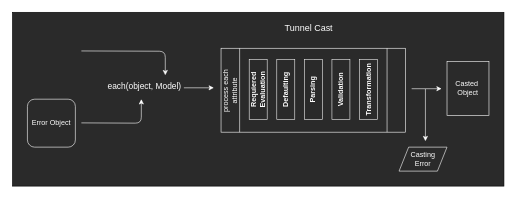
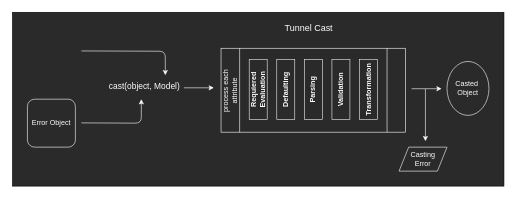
  <mxCell id="0" />
  <mxCell id="1" parent="0" />
  <mxCell id="2" value="" style="rounded=0;whiteSpace=wrap;html=1;fillColor=#2A2A2A;" parent="1" vertex="1"><mxGeometry y="20" width="820" height="290" as="geometry" x="20" /></mxCell>
  <mxCell id="3" value="&lt;span style=&quot;font-style: normal&quot;&gt;&lt;font color=&quot;#ffffff&quot;&gt;Tunnel Cast&lt;/font&gt;&lt;/span&gt;" style="text;html=1;align=center;verticalAlign=middle;resizable=0;points=[];autosize=1;strokeWidth=1;fontSize=15;fontStyle=2" parent="1" vertex="1"><mxGeometry x="464" y="35" width="100" height="20" as="geometry" /></mxCell>
  <mxCell id="4" value="" style="group" parent="1" vertex="1" connectable="0"><mxGeometry x="45" y="45" width="770" height="250" as="geometry" /></mxCell>
  <mxCell id="5" value="&lt;font color=&quot;#ffffff&quot;&gt;Error Object&lt;/font&gt;" style="rounded=1;whiteSpace=wrap;html=1;fillColor=#2A2A2A;strokeColor=#FFFFFF;" parent="4" vertex="1"><mxGeometry y="120" width="80" height="80" as="geometry" /></mxCell>
  <mxCell id="6" value="" style="endArrow=classic;html=1;verticalAlign=middle;strokeColor=#FFFFFF;" parent="4" edge="1"><mxGeometry width="50" height="50" relative="1" as="geometry"><mxPoint x="90" y="39.5" as="sourcePoint" /><mxPoint x="230" y="80" as="targetPoint" /><Array as="points"><mxPoint x="230" y="40" /></Array></mxGeometry></mxCell>
  <mxCell id="7" value="" style="endArrow=classic;html=1;strokeColor=#FFFFFF;" parent="4" edge="1"><mxGeometry width="50" height="50" relative="1" as="geometry"><mxPoint x="90" y="159.5" as="sourcePoint" /><mxPoint x="190" y="120" as="targetPoint" /><Array as="points"><mxPoint x="190" y="160" /></Array></mxGeometry></mxCell>
- <mxCell id="8" value="&lt;font style=&quot;font-size: 14px&quot; color=&quot;#ffffff&quot;&gt;each(object, Model)&lt;/font&gt;" style="text;html=1;align=center;verticalAlign=middle;resizable=0;points=[];autosize=1;" parent="4" vertex="1"><mxGeometry x="130" y="89" width="130" height="20" as="geometry" /></mxCell>
+ <mxCell id="8" value="&lt;font style=&quot;font-size: 14px&quot; color=&quot;#ffffff&quot;&gt;cast(object, Model)&lt;/font&gt;" style="text;html=1;align=center;verticalAlign=middle;resizable=0;points=[];autosize=1;" parent="4" vertex="1"><mxGeometry x="130" y="89" width="130" height="20" as="geometry" /></mxCell>
  <mxCell id="9" value="" style="endArrow=classic;html=1;strokeColor=#FFFFFF;" parent="4" edge="1"><mxGeometry width="50" height="50" relative="1" as="geometry"><mxPoint x="261" y="101" as="sourcePoint" /><mxPoint x="311" y="101" as="targetPoint" /></mxGeometry></mxCell>
  <mxCell id="10" value="" style="endArrow=classic;html=1;fontColor=#FFFFFF;fontSize=12;strokeColor=#FFFFFF;" parent="4" edge="1"><mxGeometry width="50" height="50" relative="1" as="geometry"><mxPoint x="641" y="102.5" as="sourcePoint" /><mxPoint x="691" y="102.5" as="targetPoint" /></mxGeometry></mxCell>
- <mxCell id="11" value="&lt;font color=&quot;#ffffff&quot;&gt;&lt;span&gt;Casted&amp;nbsp;&lt;/span&gt;&lt;br&gt;&lt;span&gt;Object&lt;/span&gt;&lt;/font&gt;" style="rounded=0;whiteSpace=wrap;html=1;fillColor=#2A2A2A;strokeColor=#FFFFFF;" parent="4" vertex="1"><mxGeometry x="700" y="57" width="70" height="90" as="geometry" /></mxCell>
+ <mxCell id="11" value="&lt;font color=&quot;#ffffff&quot;&gt;&lt;span&gt;Casted&amp;nbsp;&lt;/span&gt;&lt;br&gt;&lt;span&gt;Object&lt;/span&gt;&lt;/font&gt;" style="ellipse;whiteSpace=wrap;html=1;fillColor=#2A2A2A;strokeColor=#FFFFFF;" parent="4" vertex="1"><mxGeometry x="700" y="57" width="70" height="90" as="geometry" /></mxCell>
  <mxCell id="12" value="" style="endArrow=classic;html=1;fontSize=12;fontColor=#FFFFFF;strokeColor=#FFFFFF;" parent="4" edge="1"><mxGeometry width="50" height="50" relative="1" as="geometry"><mxPoint x="664" y="103" as="sourcePoint" /><mxPoint x="664" y="190" as="targetPoint" /></mxGeometry></mxCell>
  <mxCell id="13" value="&lt;font color=&quot;#ffffff&quot;&gt;Casting &lt;br&gt;Error&lt;/font&gt;" style="shape=parallelogram;perimeter=parallelogramPerimeter;whiteSpace=wrap;html=1;strokeWidth=1;fontSize=12;fillColor=#2A2A2A;strokeColor=#FFFFFF;" parent="4" vertex="1"><mxGeometry x="620" y="200" width="80" height="40" as="geometry" /></mxCell>
  <mxCell id="14" value="" style="shape=process;whiteSpace=wrap;html=1;backgroundOutline=1;strokeColor=#FFFFFF;fillColor=#2A2A2A;" parent="1" vertex="1"><mxGeometry x="368" y="80" width="308" height="140" as="geometry" /></mxCell>
  <mxCell id="15" value="&lt;font color=&quot;#ffffff&quot;&gt;process each&amp;nbsp;&lt;br style=&quot;font-size: 12px&quot;&gt;attribute&amp;nbsp;&lt;/font&gt;" style="text;html=1;align=center;verticalAlign=middle;resizable=0;points=[];autosize=1;fontSize=12;rotation=270;" parent="1" vertex="1"><mxGeometry x="338" y="135" width="90" height="30" as="geometry" /></mxCell>
  <mxCell id="16" value="&lt;b&gt;Parsing&lt;/b&gt;" style="rounded=0;whiteSpace=wrap;html=1;strokeColor=#F0F0F0;rotation=-90;fillColor=#2A2A2A;fontColor=#FFFFFF;" parent="1" vertex="1"><mxGeometry x="472" y="134" width="100" height="30" as="geometry" /></mxCell>
  <mxCell id="17" value="&lt;b&gt;Validation&lt;/b&gt;" style="rounded=0;whiteSpace=wrap;html=1;strokeColor=#F0F0F0;rotation=-90;fillColor=#2A2A2A;fontColor=#FFFFFF;" parent="1" vertex="1"><mxGeometry x="518" y="134" width="100" height="30" as="geometry" /></mxCell>
  <mxCell id="18" value="&lt;b&gt;Transformation&lt;/b&gt;" style="rounded=0;whiteSpace=wrap;html=1;strokeColor=#F0F0F0;rotation=-90;fillColor=#2A2A2A;fontColor=#FFFFFF;" parent="1" vertex="1"><mxGeometry x="564" y="134" width="100" height="30" as="geometry" /></mxCell>
  <mxCell id="19" value="&lt;b&gt;Requiered Evaluation&lt;/b&gt;" style="rounded=0;whiteSpace=wrap;html=1;strokeColor=#F0F0F0;rotation=-90;fillColor=#2A2A2A;fontColor=#FFFFFF;" parent="1" vertex="1"><mxGeometry x="380" y="134" width="100" height="30" as="geometry" /></mxCell>
  <mxCell id="20" value="&lt;b&gt;Defaulting&lt;/b&gt;" style="rounded=0;whiteSpace=wrap;html=1;strokeColor=#F0F0F0;rotation=-90;fillColor=#2A2A2A;fontColor=#FFFFFF;" parent="1" vertex="1"><mxGeometry x="426" y="134" width="100" height="30" as="geometry" /></mxCell>
